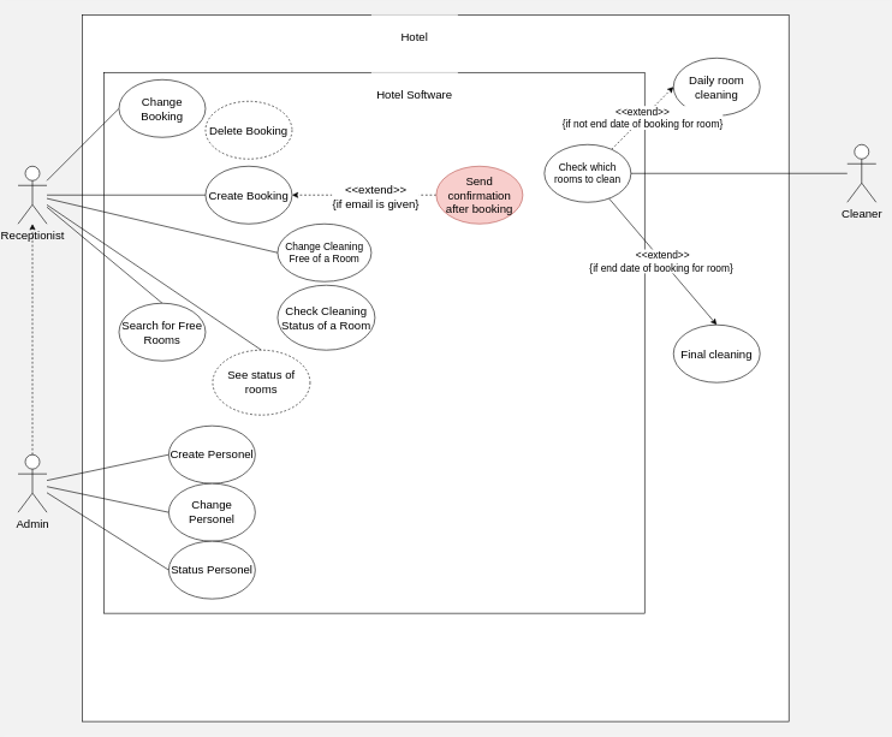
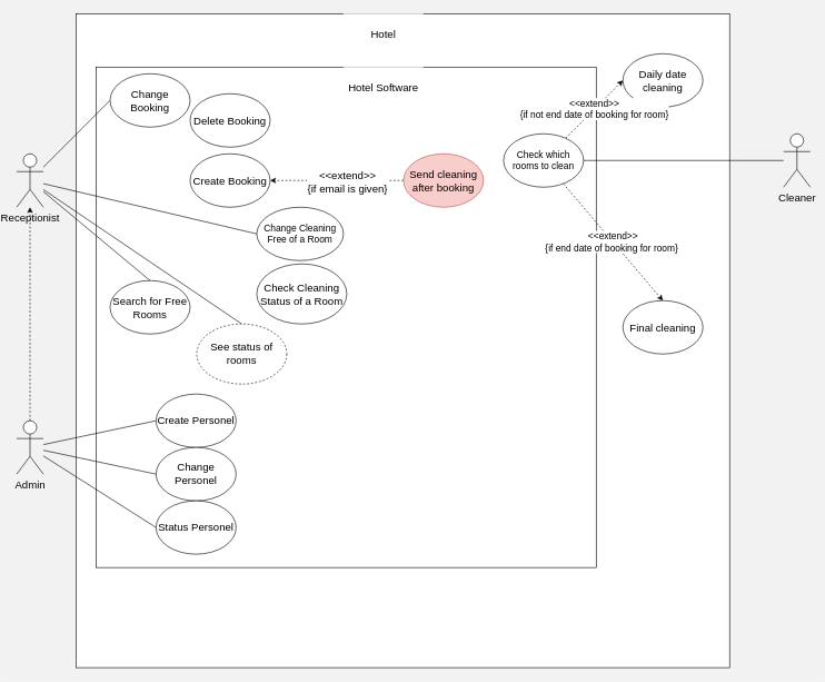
  <mxCell id="0" />
  <mxCell id="1" parent="0" />
  <mxCell id="2" value="" style="whiteSpace=wrap;html=1;aspect=fixed;fontSize=16;" parent="1" vertex="1"><mxGeometry x="109" y="20" width="980" height="980" as="geometry" /></mxCell>
  <mxCell id="3" value="" style="whiteSpace=wrap;html=1;aspect=fixed;align=center;flipV=1;flipH=1;" parent="1" vertex="1"><mxGeometry x="139" y="100" width="750" height="750" as="geometry" /></mxCell>
  <mxCell id="4" value="&lt;font style=&quot;font-size: 16px&quot;&gt;Hotel Software&lt;/font&gt;" style="rounded=0;whiteSpace=wrap;html=1;fillColor=default;strokeColor=none;" parent="1" vertex="1"><mxGeometry x="510" y="100" width="120" height="60" as="geometry" /></mxCell>
  <mxCell id="5" value="" style="edgeStyle=orthogonalEdgeStyle;rounded=0;orthogonalLoop=1;jettySize=auto;html=1;fontSize=16;dashed=1;" parent="1" source="9" target="15" edge="1"><mxGeometry relative="1" as="geometry" /></mxCell>
  <mxCell id="6" style="rounded=0;orthogonalLoop=1;jettySize=auto;html=1;entryX=0;entryY=0.5;entryDx=0;entryDy=0;endArrow=none;endFill=0;" edge="1" parent="1" source="9" target="20"><mxGeometry relative="1" as="geometry" /></mxCell>
  <mxCell id="7" style="edgeStyle=none;rounded=0;orthogonalLoop=1;jettySize=auto;html=1;entryX=0;entryY=0.5;entryDx=0;entryDy=0;fontSize=14;endArrow=none;endFill=0;" edge="1" parent="1" source="9" target="21"><mxGeometry relative="1" as="geometry" /></mxCell>
  <mxCell id="8" style="edgeStyle=none;rounded=0;orthogonalLoop=1;jettySize=auto;html=1;entryX=0;entryY=0.5;entryDx=0;entryDy=0;fontSize=14;endArrow=none;endFill=0;" edge="1" parent="1" source="9" target="22"><mxGeometry relative="1" as="geometry" /></mxCell>
  <mxCell id="9" value="Admin" style="shape=umlActor;verticalLabelPosition=bottom;verticalAlign=top;html=1;outlineConnect=0;fontSize=16;" parent="1" vertex="1"><mxGeometry x="20" y="630" width="40" height="80" as="geometry" /></mxCell>
  <mxCell id="10" style="edgeStyle=none;rounded=0;orthogonalLoop=1;jettySize=auto;html=1;entryX=0;entryY=0.5;entryDx=0;entryDy=0;fontSize=16;endArrow=none;endFill=0;" parent="1" source="15" target="17" edge="1"><mxGeometry relative="1" as="geometry" /></mxCell>
- <mxCell id="11" style="edgeStyle=none;rounded=0;orthogonalLoop=1;jettySize=auto;html=1;entryX=0;entryY=0.5;entryDx=0;entryDy=0;fontSize=16;endArrow=none;endFill=0;" parent="1" source="15" target="16" edge="1"><mxGeometry relative="1" as="geometry" /></mxCell>
  <mxCell id="12" style="edgeStyle=none;rounded=0;orthogonalLoop=1;jettySize=auto;html=1;entryX=0.5;entryY=0;entryDx=0;entryDy=0;fontSize=16;endArrow=none;endFill=0;" parent="1" source="15" target="23" edge="1"><mxGeometry relative="1" as="geometry" /></mxCell>
  <mxCell id="13" style="edgeStyle=none;rounded=0;orthogonalLoop=1;jettySize=auto;html=1;entryX=0.5;entryY=0;entryDx=0;entryDy=0;fontSize=16;endArrow=none;endFill=0;" parent="1" source="15" target="32" edge="1"><mxGeometry relative="1" as="geometry" /></mxCell>
  <mxCell id="14" style="rounded=0;orthogonalLoop=1;jettySize=auto;html=1;entryX=0;entryY=0.5;entryDx=0;entryDy=0;endArrow=none;endFill=0;" edge="1" parent="1" source="15" target="33"><mxGeometry relative="1" as="geometry" /></mxCell>
  <mxCell id="15" value="Receptionist" style="shape=umlActor;verticalLabelPosition=bottom;verticalAlign=top;html=1;outlineConnect=0;fontSize=16;" parent="1" vertex="1"><mxGeometry x="20" y="230" width="40" height="80" as="geometry" /></mxCell>
  <mxCell id="16" value="Create Booking" style="ellipse;whiteSpace=wrap;html=1;fontSize=16;" parent="1" vertex="1"><mxGeometry x="280" y="230" width="120" height="80" as="geometry" /></mxCell>
  <mxCell id="17" value="Change Booking" style="ellipse;whiteSpace=wrap;html=1;fontSize=16;" parent="1" vertex="1"><mxGeometry x="160" y="110" width="120" height="80" as="geometry" /></mxCell>
- <mxCell id="18" value="Delete Booking" style="ellipse;whiteSpace=wrap;html=1;fontSize=16;dashed=1;" parent="1" vertex="1"><mxGeometry x="280" y="140" width="120" height="80" as="geometry" /></mxCell>
+ <mxCell id="18" value="Delete Booking" style="ellipse;whiteSpace=wrap;html=1;fontSize=16;" parent="1" vertex="1"><mxGeometry x="280" y="140" width="120" height="80" as="geometry" /></mxCell>
  <mxCell id="19" value="Check Cleaning Status of a Room" style="ellipse;whiteSpace=wrap;html=1;fontSize=16;" parent="1" vertex="1"><mxGeometry x="380" y="395" width="135" height="90" as="geometry" /></mxCell>
  <mxCell id="20" value="Create Personel" style="ellipse;whiteSpace=wrap;html=1;fontSize=16;" parent="1" vertex="1"><mxGeometry x="229" y="590" width="120" height="80" as="geometry" /></mxCell>
  <mxCell id="21" value="Change Personel" style="ellipse;whiteSpace=wrap;html=1;fontSize=16;" parent="1" vertex="1"><mxGeometry x="229" y="670" width="120" height="80" as="geometry" /></mxCell>
  <mxCell id="22" value="Status Personel" style="ellipse;whiteSpace=wrap;html=1;fontSize=16;" parent="1" vertex="1"><mxGeometry x="229" y="750" width="120" height="80" as="geometry" /></mxCell>
  <mxCell id="23" value="Search for Free Rooms" style="ellipse;whiteSpace=wrap;html=1;fontSize=16;" parent="1" vertex="1"><mxGeometry x="160" y="420" width="120" height="80" as="geometry" /></mxCell>
- <mxCell id="24" value="Daily room cleaning" style="ellipse;whiteSpace=wrap;html=1;fontSize=16;" parent="1" vertex="1"><mxGeometry x="929" y="80" width="120" height="80" as="geometry" /></mxCell>
+ <mxCell id="24" value="Daily date cleaning" style="ellipse;whiteSpace=wrap;html=1;fontSize=16;" parent="1" vertex="1"><mxGeometry x="929" y="80" width="120" height="80" as="geometry" /></mxCell>
  <mxCell id="25" value="Hotel" style="rounded=0;whiteSpace=wrap;html=1;fontSize=16;strokeColor=none;" parent="1" vertex="1"><mxGeometry x="510" y="20" width="120" height="60" as="geometry" /></mxCell>
  <mxCell id="26" style="edgeStyle=none;rounded=0;orthogonalLoop=1;jettySize=auto;html=1;fontSize=14;endArrow=none;endFill=0;" edge="1" parent="1" source="27" target="36"><mxGeometry relative="1" as="geometry" /></mxCell>
  <mxCell id="27" value="Cleaner" style="shape=umlActor;verticalLabelPosition=bottom;verticalAlign=top;html=1;outlineConnect=0;fontSize=16;" parent="1" vertex="1"><mxGeometry x="1170" y="200" width="40" height="80" as="geometry" /></mxCell>
  <mxCell id="28" value="Final cleaning" style="ellipse;whiteSpace=wrap;html=1;fontSize=16;" parent="1" vertex="1"><mxGeometry x="929" y="450" width="120" height="80" as="geometry" /></mxCell>
  <mxCell id="29" style="edgeStyle=orthogonalEdgeStyle;rounded=0;orthogonalLoop=1;jettySize=auto;html=1;entryX=1;entryY=0.5;entryDx=0;entryDy=0;fontSize=16;dashed=1;" parent="1" source="31" target="16" edge="1"><mxGeometry relative="1" as="geometry" /></mxCell>
  <mxCell id="30" value="&amp;lt;&amp;lt;extend&amp;gt;&amp;gt;&lt;br&gt;{if email is given}" style="edgeLabel;html=1;align=center;verticalAlign=middle;resizable=0;points=[];fontSize=16;" parent="29" vertex="1" connectable="0"><mxGeometry x="-0.148" y="2" relative="1" as="geometry"><mxPoint as="offset" /></mxGeometry></mxCell>
- <mxCell id="31" value="Send confirmation after booking" style="ellipse;whiteSpace=wrap;html=1;fontSize=16;color=pink;fillColor=#f8cecc;strokeColor=#b85450;" parent="1" vertex="1"><mxGeometry x="600" y="230" width="120" height="80" as="geometry" /></mxCell>
+ <mxCell id="31" value="Send cleaning after booking" style="ellipse;whiteSpace=wrap;html=1;fontSize=16;color=pink;fillColor=#f8cecc;strokeColor=#b85450;" parent="1" vertex="1"><mxGeometry x="600" y="230" width="120" height="80" as="geometry" /></mxCell>
  <mxCell id="32" value="See status of rooms" style="ellipse;whiteSpace=wrap;html=1;fontSize=16;dashed=1;" parent="1" vertex="1"><mxGeometry x="290" y="485" width="135" height="90" as="geometry" /></mxCell>
  <mxCell id="33" value="&lt;font style=&quot;font-size: 14px&quot;&gt;Change Cleaning Free of a Room&lt;/font&gt;" style="ellipse;whiteSpace=wrap;html=1;" vertex="1" parent="1"><mxGeometry x="380" y="310" width="130" height="80" as="geometry" /></mxCell>
- <mxCell id="34" value="&amp;lt;&amp;lt;extend&amp;gt;&amp;gt;&lt;br&gt;{if end date of booking for room}&amp;nbsp;" style="rounded=0;orthogonalLoop=1;jettySize=auto;html=1;entryX=0.5;entryY=0;entryDx=0;entryDy=0;fontSize=14;endArrow=classic;endFill=1;dashed=0;" edge="1" parent="1" source="36" target="28"><mxGeometry relative="1" as="geometry" /></mxCell>
+ <mxCell id="34" value="&amp;lt;&amp;lt;extend&amp;gt;&amp;gt;&lt;br&gt;{if end date of booking for room}&amp;nbsp;" style="rounded=0;orthogonalLoop=1;jettySize=auto;html=1;entryX=0.5;entryY=0;entryDx=0;entryDy=0;fontSize=14;endArrow=classic;endFill=1;dashed=1;" edge="1" parent="1" source="36" target="28"><mxGeometry relative="1" as="geometry" /></mxCell>
  <mxCell id="35" value="&amp;lt;&amp;lt;extend&amp;gt;&amp;gt;&lt;br&gt;{if not end date of booking for room}" style="edgeStyle=none;rounded=0;orthogonalLoop=1;jettySize=auto;html=1;entryX=0;entryY=0.5;entryDx=0;entryDy=0;dashed=1;fontSize=14;endArrow=classic;endFill=1;" edge="1" parent="1" source="36" target="24"><mxGeometry relative="1" as="geometry" /></mxCell>
  <mxCell id="36" value="Check which rooms to clean" style="ellipse;whiteSpace=wrap;html=1;fontSize=14;" vertex="1" parent="1"><mxGeometry x="750" y="200" width="120" height="80" as="geometry" /></mxCell>
